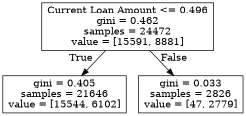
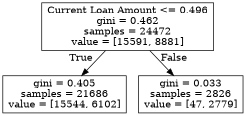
  digraph {
    node [shape=box]
    edge [labeldistance=2.5]
    n1 [label="Current Loan Amount <= 0.496\ngini = 0.462\nsamples = 24472\nvalue = [15591, 8881]"]
-   n2 [label="gini = 0.405\nsamples = 21646\nvalue = [15544, 6102]"]
+   n2 [label="gini = 0.405\nsamples = 21686\nvalue = [15544, 6102]"]
    n3 [label="gini = 0.033\nsamples = 2826\nvalue = [47, 2779]"]
    n1 -> n2 [headlabel=True labelangle=45]
    n1 -> n3 [headlabel=False labelangle=-45]
  }
